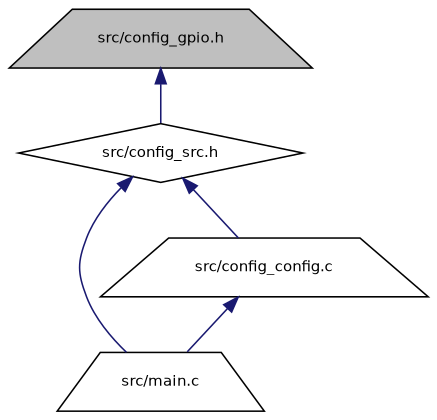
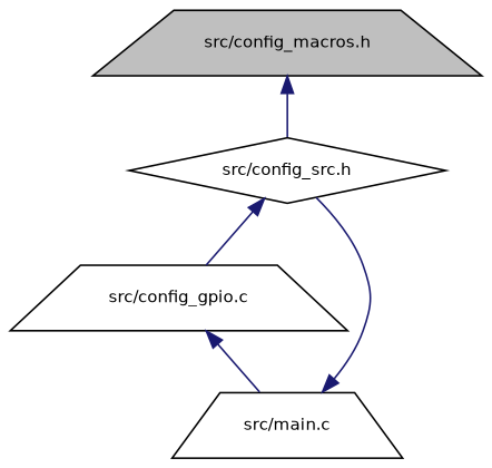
  digraph {
    node [color=black fillcolor=white fontname=Helvetica fontsize=10 shape=trapezium style=filled]
    edge [color=midnightblue dir=back fontname=Helvetica fontsize=10 labelfontname=Helvetica labelfontsize=10 style=solid]
-   n1 [fillcolor=grey75 fontcolor=black height=0.2 label="src/config_gpio.h" width=0.4]
+   n1 [fillcolor=grey75 fontcolor=black height=0.2 label="src/config_macros.h" width=0.4]
    n2 [height=0.2 label="src/config_src.h" shape=diamond width=0.4]
    n3 [height=0.2 label="src/main.c" width=0.4]
-   n4 [height=0.2 label="src/config_config.c" width=0.4]
+   n4 [height=0.2 label="src/config_gpio.c" width=0.4]
    n1 -> n2
-   n2 -> n3
+   n3 -> n2
    n2 -> n4
    n4 -> n3
  }
